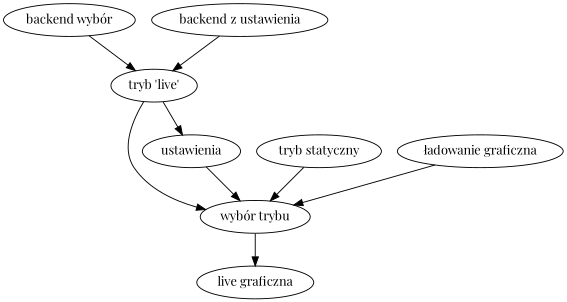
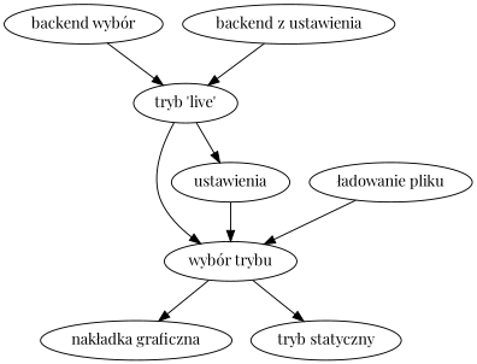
  digraph {
    fontname="Playfair Display"
    node [fontname="Playfair Display"]
    edge [fontname="Playfair Display"]
    n1 [label="backend wybór"]
    "tryb 'live'"
    "wybór trybu"
    ustawienia
-   "nakładka graficzna" [label="live graficzna"]
+   "nakładka graficzna"
    n6 [label="backend z ustawienia"]
    "tryb statyczny"
-   "ładowanie pliku" [label="ładowanie graficzna"]
+   "ładowanie pliku"
    n1 -> "tryb 'live'"
    "tryb 'live'" -> "wybór trybu"
    "tryb 'live'" -> ustawienia
    "wybór trybu" -> "nakładka graficzna"
    ustawienia -> "wybór trybu"
    n6 -> "tryb 'live'"
-   "tryb statyczny" -> "wybór trybu"
+   "wybór trybu" -> "tryb statyczny"
    "ładowanie pliku" -> "wybór trybu"
  }
